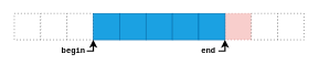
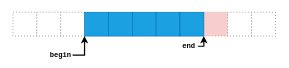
  <mxCell id="0" />
  <mxCell id="1" parent="0" />
  <mxCell id="2" value="" style="group" vertex="1" connectable="0" parent="1"><mxGeometry x="20" y="20" width="120" height="40" as="geometry" /></mxCell>
  <mxCell id="3" value="" style="rounded=0;whiteSpace=wrap;html=1;dashed=1;dashPattern=1 4;" vertex="1" parent="2"><mxGeometry width="40" height="40" as="geometry" /></mxCell>
  <mxCell id="4" value="" style="rounded=0;whiteSpace=wrap;html=1;dashed=1;dashPattern=1 4;" vertex="1" parent="2"><mxGeometry x="40" width="40" height="40" as="geometry" /></mxCell>
  <mxCell id="5" value="" style="rounded=0;whiteSpace=wrap;html=1;dashed=1;dashPattern=1 4;" vertex="1" parent="2"><mxGeometry x="80" width="40" height="40" as="geometry" /></mxCell>
  <mxCell id="6" value="" style="group" vertex="1" connectable="0" parent="1"><mxGeometry x="140" y="20" width="200" height="50" as="geometry" /></mxCell>
  <mxCell id="7" value="" style="rounded=0;whiteSpace=wrap;html=1;fillColor=#1ba1e2;fontColor=#ffffff;strokeColor=#006EAF;" vertex="1" parent="6"><mxGeometry width="40" height="40" as="geometry" /></mxCell>
  <mxCell id="8" value="" style="rounded=0;whiteSpace=wrap;html=1;fillColor=#1ba1e2;fontColor=#ffffff;strokeColor=#006EAF;" vertex="1" parent="6"><mxGeometry x="40" width="40" height="40" as="geometry" /></mxCell>
  <mxCell id="9" value="" style="rounded=0;whiteSpace=wrap;html=1;fillColor=#1ba1e2;fontColor=#ffffff;strokeColor=#006EAF;" vertex="1" parent="6"><mxGeometry x="80" width="40" height="40" as="geometry" /></mxCell>
  <mxCell id="10" value="" style="rounded=0;whiteSpace=wrap;html=1;fillColor=#1ba1e2;fontColor=#ffffff;strokeColor=#006EAF;" vertex="1" parent="6"><mxGeometry x="120" width="40" height="40" as="geometry" /></mxCell>
  <mxCell id="11" value="" style="group" vertex="1" connectable="0" parent="6"><mxGeometry x="200" width="120" height="40" as="geometry" /></mxCell>
  <mxCell id="12" value="" style="rounded=0;whiteSpace=wrap;html=1;dashed=1;dashPattern=1 4;fillColor=#f8cecc;strokeColor=#b85450;" vertex="1" parent="11"><mxGeometry width="40" height="40" as="geometry" /></mxCell>
  <mxCell id="13" value="" style="rounded=0;whiteSpace=wrap;html=1;dashed=1;dashPattern=1 4;" vertex="1" parent="11"><mxGeometry x="40" width="40" height="40" as="geometry" /></mxCell>
  <mxCell id="14" value="" style="rounded=0;whiteSpace=wrap;html=1;dashed=1;dashPattern=1 4;" vertex="1" parent="11"><mxGeometry x="80" width="40" height="40" as="geometry" /></mxCell>
  <mxCell id="15" value="" style="rounded=0;whiteSpace=wrap;html=1;fillColor=#1ba1e2;fontColor=#ffffff;strokeColor=#006EAF;" vertex="1" parent="6"><mxGeometry x="160" width="40" height="40" as="geometry" /></mxCell>
  <mxCell id="16" style="edgeStyle=orthogonalEdgeStyle;rounded=0;orthogonalLoop=1;jettySize=auto;html=1;exitX=1;exitY=0.5;exitDx=0;exitDy=0;entryX=0;entryY=1;entryDx=0;entryDy=0;fontFamily=Courier New;strokeWidth=2;" edge="1" parent="1" source="17" target="7"><mxGeometry relative="1" as="geometry" /></mxCell>
- <mxCell id="17" value="begin" style="text;html=1;strokeColor=none;fillColor=none;align=center;verticalAlign=middle;whiteSpace=wrap;rounded=0;dashed=1;dashPattern=1 4;fontFamily=Courier New;fontStyle=1" vertex="1" parent="1"><mxGeometry x="90" y="62" width="40" height="30" as="geometry" /></mxCell>
+ <mxCell id="17" value="begin" style="text;html=1;strokeColor=none;fillColor=none;align=center;verticalAlign=middle;whiteSpace=wrap;rounded=0;dashed=1;dashPattern=1 4;fontFamily=Courier New;fontStyle=1" vertex="1" parent="1"><mxGeometry x="80" y="77" width="40" height="30" as="geometry" /></mxCell>
  <mxCell id="18" style="edgeStyle=orthogonalEdgeStyle;rounded=0;orthogonalLoop=1;jettySize=auto;html=1;exitX=1;exitY=0.5;exitDx=0;exitDy=0;entryX=1;entryY=1;entryDx=0;entryDy=0;fontFamily=Courier New;strokeWidth=2;" edge="1" parent="1" source="19" target="15"><mxGeometry relative="1" as="geometry" /></mxCell>
  <mxCell id="19" value="end" style="text;html=1;strokeColor=none;fillColor=none;align=center;verticalAlign=middle;whiteSpace=wrap;rounded=0;dashed=1;dashPattern=1 4;fontFamily=Courier New;fontStyle=1" vertex="1" parent="1"><mxGeometry x="300" y="62" width="30" height="30" as="geometry" /></mxCell>
